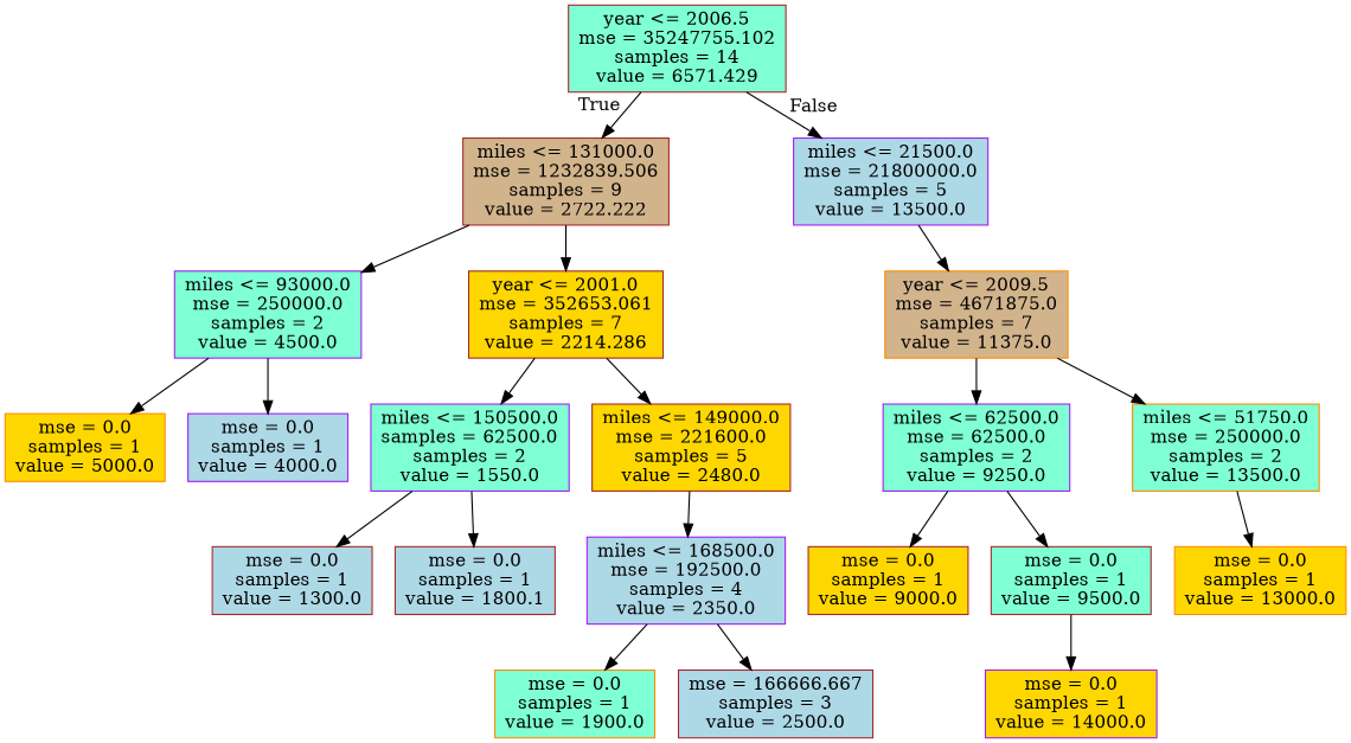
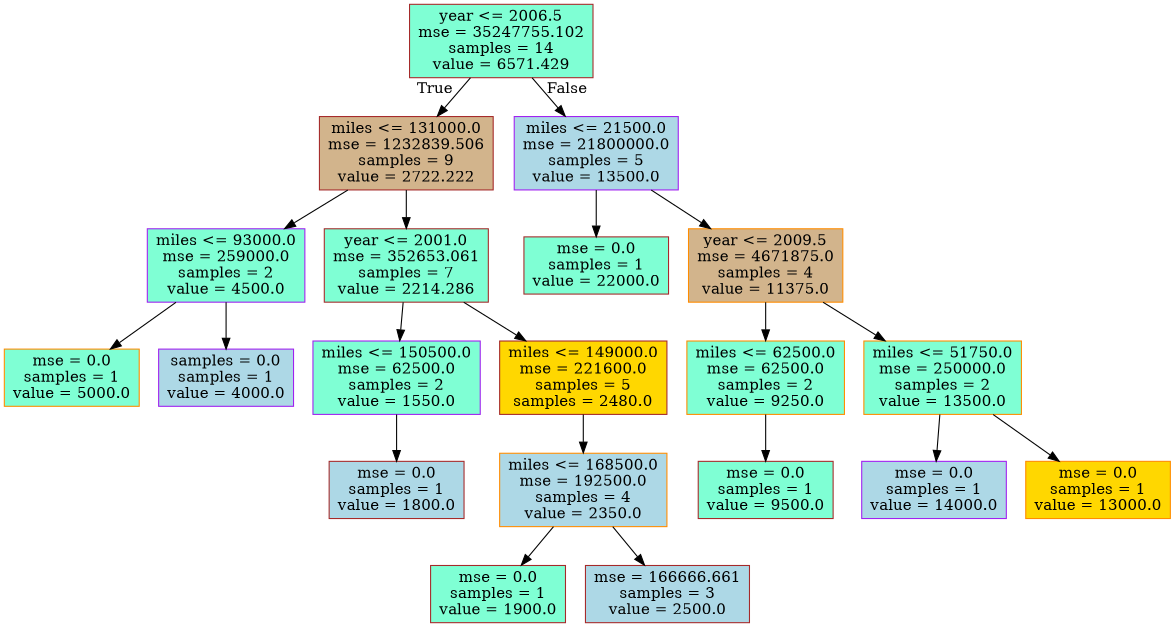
  digraph {
    node [color=brown fillcolor=aquamarine shape=box style=filled]
    n1 [label="year <= 2006.5\nmse = 35247755.102\nsamples = 14\nvalue = 6571.429"]
    n2 [fillcolor=tan label="miles <= 131000.0\nmse = 1232839.506\nsamples = 9\nvalue = 2722.222"]
    n3 [color=purple fillcolor=lightblue label="miles <= 21500.0\nmse = 21800000.0\nsamples = 5\nvalue = 13500.0"]
-   n4 [color=purple label="miles <= 93000.0\nmse = 250000.0\nsamples = 2\nvalue = 4500.0"]
-   n5 [fillcolor=gold label="year <= 2001.0\nmse = 352653.061\nsamples = 7\nvalue = 2214.286"]
-   n7 [color=darkorange fillcolor=tan label="year <= 2009.5\nmse = 4671875.0\nsamples = 7\nvalue = 11375.0"]
-   n8 [color=darkorange fillcolor=gold label="mse = 0.0\nsamples = 1\nvalue = 5000.0"]
-   n9 [color=purple fillcolor=lightblue label="mse = 0.0\nsamples = 1\nvalue = 4000.0"]
-   n10 [color=purple label="miles <= 150500.0\nsamples = 62500.0\nsamples = 2\nvalue = 1550.0"]
-   n11 [fillcolor=gold label="miles <= 149000.0\nmse = 221600.0\nsamples = 5\nvalue = 2480.0"]
-   n12 [fillcolor=lightblue label="mse = 0.0\nsamples = 1\nvalue = 1300.0"]
-   n13 [fillcolor=lightblue label="mse = 0.0\nsamples = 1\nvalue = 1800.1"]
-   n14 [color=purple fillcolor=lightblue label="miles <= 168500.0\nmse = 192500.0\nsamples = 4\nvalue = 2350.0"]
-   n15 [color=darkorange label="mse = 0.0\nsamples = 1\nvalue = 1900.0"]
-   n16 [fillcolor=lightblue label="mse = 166666.667\nsamples = 3\nvalue = 2500.0"]
-   n17 [color=purple label="miles <= 62500.0\nmse = 62500.0\nsamples = 2\nvalue = 9250.0"]
+   n4 [color=purple label="miles <= 93000.0\nmse = 259000.0\nsamples = 2\nvalue = 4500.0"]
+   n5 [label="year <= 2001.0\nmse = 352653.061\nsamples = 7\nvalue = 2214.286"]
+   n6 [label="mse = 0.0\nsamples = 1\nvalue = 22000.0"]
+   n7 [color=darkorange fillcolor=tan label="year <= 2009.5\nmse = 4671875.0\nsamples = 4\nvalue = 11375.0"]
+   n8 [color=darkorange label="mse = 0.0\nsamples = 1\nvalue = 5000.0"]
+   n9 [color=purple fillcolor=lightblue label="samples = 0.0\nsamples = 1\nvalue = 4000.0"]
+   n10 [color=purple label="miles <= 150500.0\nmse = 62500.0\nsamples = 2\nvalue = 1550.0"]
+   n11 [fillcolor=gold label="miles <= 149000.0\nmse = 221600.0\nsamples = 5\nsamples = 2480.0"]
+   n13 [fillcolor=lightblue label="mse = 0.0\nsamples = 1\nvalue = 1800.0"]
+   n14 [color=darkorange fillcolor=lightblue label="miles <= 168500.0\nmse = 192500.0\nsamples = 4\nvalue = 2350.0"]
+   n15 [label="mse = 0.0\nsamples = 1\nvalue = 1900.0"]
+   n16 [fillcolor=lightblue label="mse = 166666.661\nsamples = 3\nvalue = 2500.0"]
+   n17 [color=darkorange label="miles <= 62500.0\nmse = 62500.0\nsamples = 2\nvalue = 9250.0"]
    n18 [color=darkorange label="miles <= 51750.0\nmse = 250000.0\nsamples = 2\nvalue = 13500.0"]
-   n19 [fillcolor=gold label="mse = 0.0\nsamples = 1\nvalue = 9000.0"]
    n20 [label="mse = 0.0\nsamples = 1\nvalue = 9500.0"]
-   n21 [color=purple fillcolor=gold label="mse = 0.0\nsamples = 1\nvalue = 14000.0"]
+   n21 [color=purple fillcolor=lightblue label="mse = 0.0\nsamples = 1\nvalue = 14000.0"]
    n22 [color=darkorange fillcolor=gold label="mse = 0.0\nsamples = 1\nvalue = 13000.0"]
    n1 -> n2 [headlabel=True labelangle=45 labeldistance=2.5]
    n1 -> n3 [headlabel=False labelangle=-45 labeldistance=2.5]
    n2 -> n4
    n2 -> n5
+   n3 -> n6
    n3 -> n7
    n4 -> n8
    n4 -> n9
    n5 -> n10
    n5 -> n11
    n7 -> n17
    n7 -> n18
-   n10 -> n12
    n10 -> n13
    n11 -> n14
    n14 -> n15
    n14 -> n16
-   n17 -> n19
    n17 -> n20
-   n20 -> n21
+   n18 -> n21
    n18 -> n22
  }
